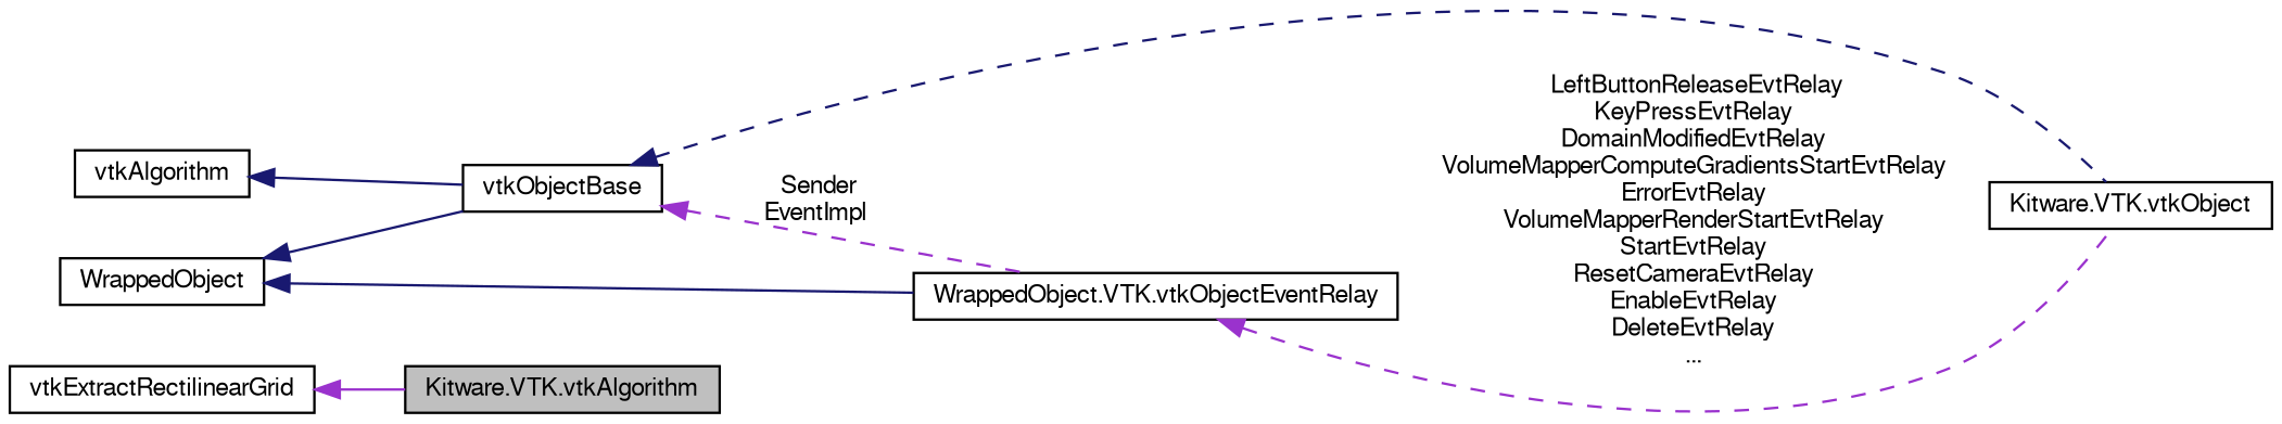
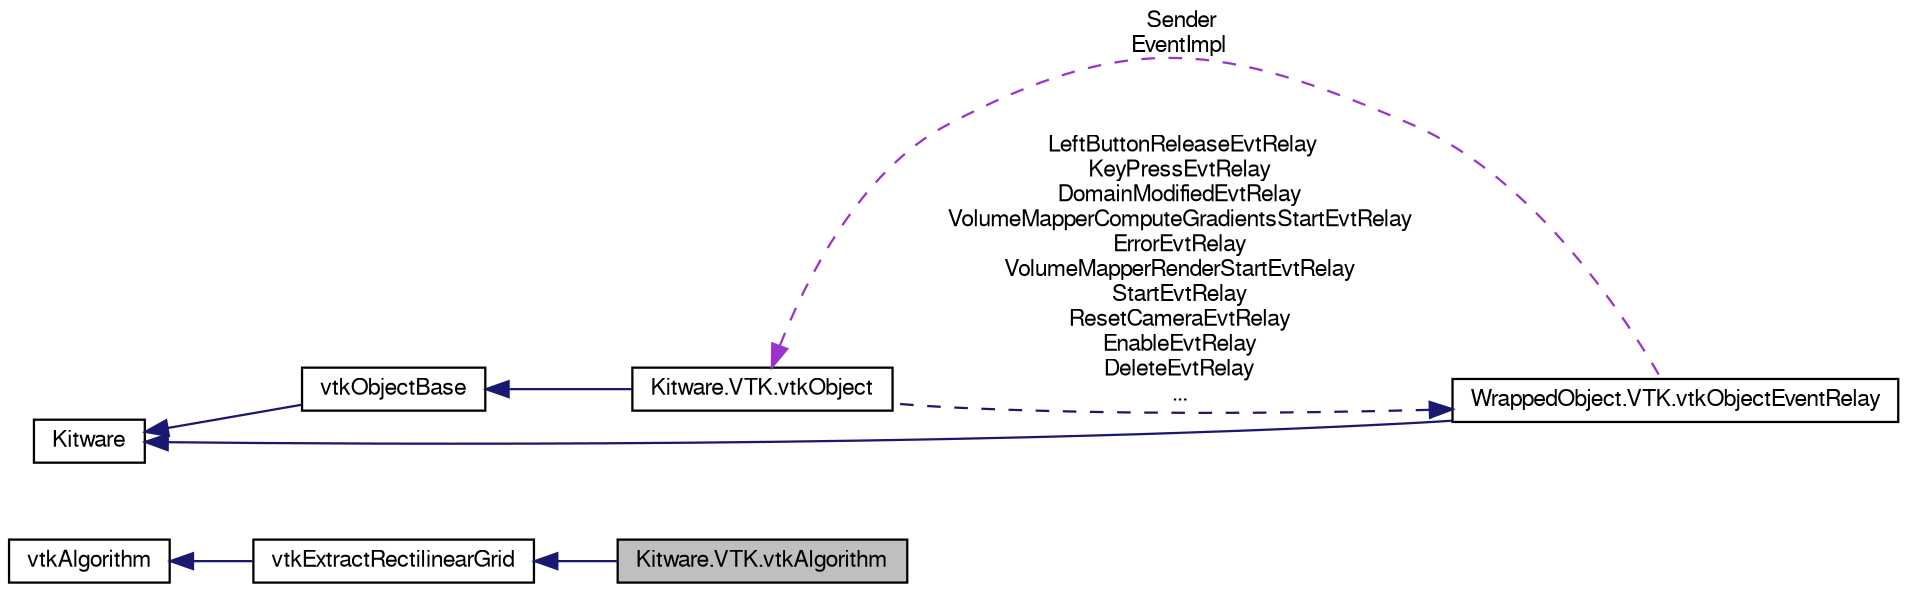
  digraph {
    rankdir=LR
    node [color=black fontname=FreeSans fontsize=10 shape=record]
    edge [color=midnightblue dir=back fontname=FreeSans fontsize=10 labelfontname=FreeSans labelfontsize=10 style=solid]
    n1 [fillcolor=grey75 fontcolor=black height=0.2 label="Kitware.VTK.vtkAlgorithm" style=filled width=0.4]
    n2 [height=0.2 label=vtkExtractRectilinearGrid width=0.4]
    n3 [height=0.2 label=vtkAlgorithm width=0.4]
    n4 [height=0.2 label=vtkObjectBase width=0.4]
    n5 [height=0.2 label="Kitware.VTK.vtkObject" width=0.4]
    n6 [height=0.2 label="WrappedObject.VTK.vtkObjectEventRelay" width=0.4]
-   n7 [height=0.2 label=WrappedObject width=0.4]
-   n2 -> n1 [color=darkorchid3]
-   n3 -> n4
-   n4 -> n5 [style=dashed]
-   n4 -> n6 [color=darkorchid3 label=" Sender\nEventImpl" style=dashed]
-   n6 -> n5 [color=darkorchid3 label=" LeftButtonReleaseEvtRelay\nKeyPressEvtRelay\nDomainModifiedEvtRelay\nVolumeMapperComputeGradientsStartEvtRelay\nErrorEvtRelay\nVolumeMapperRenderStartEvtRelay\nStartEvtRelay\nResetCameraEvtRelay\nEnableEvtRelay\nDeleteEvtRelay\n..." style=dashed]
+   n7 [height=0.2 label=Kitware width=0.4]
+   n2 -> n1
+   n3 -> n2
+   n4 -> n5
+   n5 -> n6 [color=darkorchid3 label=" Sender\nEventImpl" style=dashed]
+   n6 -> n5 [label=" LeftButtonReleaseEvtRelay\nKeyPressEvtRelay\nDomainModifiedEvtRelay\nVolumeMapperComputeGradientsStartEvtRelay\nErrorEvtRelay\nVolumeMapperRenderStartEvtRelay\nStartEvtRelay\nResetCameraEvtRelay\nEnableEvtRelay\nDeleteEvtRelay\n..." style=dashed]
    n7 -> n4
    n7 -> n6
  }
